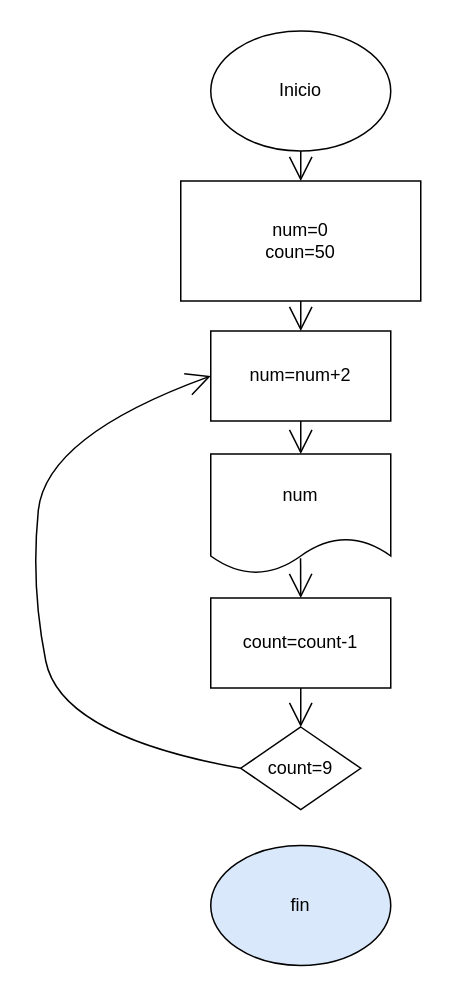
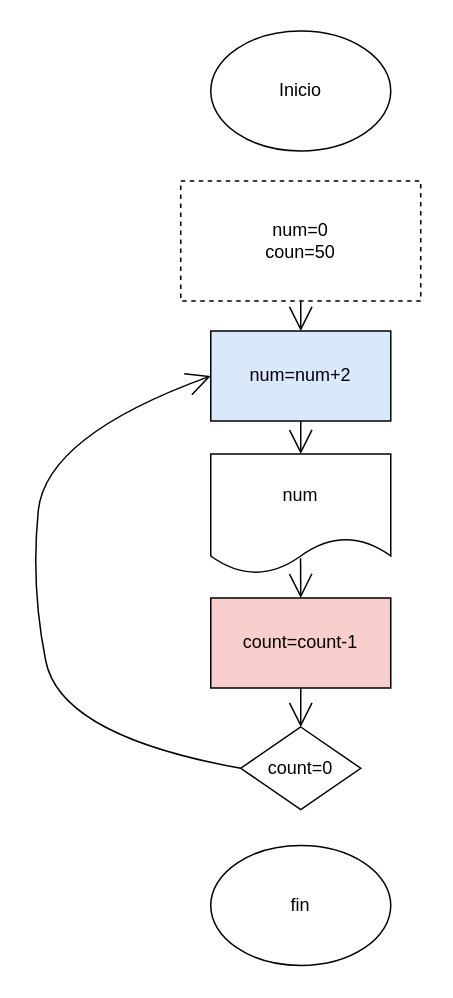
  <mxCell id="0" />
  <mxCell id="1" parent="0" />
  <mxCell id="2" value="Inicio" style="ellipse;whiteSpace=wrap;html=1;" parent="1" vertex="1"><mxGeometry x="140" y="20" width="120" height="80" as="geometry" /></mxCell>
- <mxCell id="3" value="num=0&lt;br&gt;coun=50" style="rounded=0;whiteSpace=wrap;html=1;hachureGap=4;" vertex="1" parent="1"><mxGeometry x="120" y="120" width="160" height="80" as="geometry" /></mxCell>
+ <mxCell id="3" value="num=0&lt;br&gt;coun=50" style="rounded=0;whiteSpace=wrap;html=1;hachureGap=4;dashed=1;" vertex="1" parent="1"><mxGeometry x="120" y="120" width="160" height="80" as="geometry" /></mxCell>
  <mxCell id="4" value="num" style="shape=document;whiteSpace=wrap;html=1;boundedLbl=1;hachureGap=4;" vertex="1" parent="1"><mxGeometry x="140" y="302" width="120" height="80" as="geometry" /></mxCell>
- <mxCell id="5" value="count=count-1" style="rounded=0;whiteSpace=wrap;html=1;hachureGap=4;" vertex="1" parent="1"><mxGeometry x="140" y="398" width="120" height="60" as="geometry" /></mxCell>
- <mxCell id="6" value="count=9" style="rhombus;whiteSpace=wrap;html=1;hachureGap=4;" vertex="1" parent="1"><mxGeometry x="160" y="484" width="80" height="55" as="geometry" /></mxCell>
- <mxCell id="7" value="num=num+2" style="rounded=0;whiteSpace=wrap;html=1;hachureGap=4;" vertex="1" parent="1"><mxGeometry x="140" y="220" width="120" height="60" as="geometry" /></mxCell>
+ <mxCell id="5" value="count=count-1" style="rounded=0;whiteSpace=wrap;html=1;hachureGap=4;fillColor=#f8cecc;" vertex="1" parent="1"><mxGeometry x="140" y="398" width="120" height="60" as="geometry" /></mxCell>
+ <mxCell id="6" value="count=0" style="rhombus;whiteSpace=wrap;html=1;hachureGap=4;" vertex="1" parent="1"><mxGeometry x="160" y="484" width="80" height="55" as="geometry" /></mxCell>
+ <mxCell id="7" value="num=num+2" style="rounded=0;whiteSpace=wrap;html=1;hachureGap=4;fillColor=#dae8fc;" vertex="1" parent="1"><mxGeometry x="140" y="220" width="120" height="60" as="geometry" /></mxCell>
  <mxCell id="8" value="" style="edgeStyle=none;orthogonalLoop=1;jettySize=auto;html=1;rounded=0;endArrow=open;startSize=14;endSize=14;sourcePerimeterSpacing=8;targetPerimeterSpacing=8;curved=1;exitX=0.5;exitY=1;exitDx=0;exitDy=0;entryX=0.5;entryY=0;entryDx=0;entryDy=0;" edge="1" parent="1" source="3" target="7"><mxGeometry width="120" relative="1" as="geometry"><mxPoint x="-50" y="350" as="sourcePoint" /><mxPoint x="70" y="350" as="targetPoint" /><Array as="points" /></mxGeometry></mxCell>
- <mxCell id="9" value="" style="edgeStyle=none;orthogonalLoop=1;jettySize=auto;html=1;rounded=0;endArrow=open;startSize=14;endSize=14;sourcePerimeterSpacing=8;targetPerimeterSpacing=8;curved=1;exitX=0.5;exitY=1;exitDx=0;exitDy=0;entryX=0.5;entryY=0;entryDx=0;entryDy=0;" edge="1" parent="1" source="2" target="3"><mxGeometry width="120" relative="1" as="geometry"><mxPoint x="-50" y="350" as="sourcePoint" /><mxPoint x="70" y="350" as="targetPoint" /><Array as="points" /></mxGeometry></mxCell>
  <mxCell id="10" value="" style="edgeStyle=none;orthogonalLoop=1;jettySize=auto;html=1;rounded=0;endArrow=open;startSize=14;endSize=14;sourcePerimeterSpacing=8;targetPerimeterSpacing=8;curved=1;exitX=0.5;exitY=1;exitDx=0;exitDy=0;entryX=0.5;entryY=0;entryDx=0;entryDy=0;" edge="1" parent="1" source="7" target="4"><mxGeometry width="120" relative="1" as="geometry"><mxPoint x="-50" y="350" as="sourcePoint" /><mxPoint x="70" y="350" as="targetPoint" /><Array as="points" /></mxGeometry></mxCell>
  <mxCell id="11" value="" style="edgeStyle=none;orthogonalLoop=1;jettySize=auto;html=1;rounded=0;endArrow=open;startSize=14;endSize=14;sourcePerimeterSpacing=8;targetPerimeterSpacing=8;curved=1;exitX=0.499;exitY=0.868;exitDx=0;exitDy=0;exitPerimeter=0;entryX=0.5;entryY=0;entryDx=0;entryDy=0;" edge="1" parent="1" source="4" target="5"><mxGeometry width="120" relative="1" as="geometry"><mxPoint x="-50" y="350" as="sourcePoint" /><mxPoint x="70" y="350" as="targetPoint" /><Array as="points" /></mxGeometry></mxCell>
  <mxCell id="12" value="" style="edgeStyle=none;orthogonalLoop=1;jettySize=auto;html=1;rounded=0;endArrow=open;startSize=14;endSize=14;sourcePerimeterSpacing=8;targetPerimeterSpacing=8;curved=1;exitX=0.5;exitY=1;exitDx=0;exitDy=0;entryX=0.5;entryY=0;entryDx=0;entryDy=0;" edge="1" parent="1" source="5" target="6"><mxGeometry width="120" relative="1" as="geometry"><mxPoint x="-50" y="350" as="sourcePoint" /><mxPoint x="70" y="350" as="targetPoint" /><Array as="points" /></mxGeometry></mxCell>
  <mxCell id="13" value="" style="edgeStyle=none;orthogonalLoop=1;jettySize=auto;html=1;rounded=0;endArrow=open;startSize=14;endSize=14;sourcePerimeterSpacing=8;targetPerimeterSpacing=8;curved=1;exitX=0;exitY=0.5;exitDx=0;exitDy=0;entryX=0;entryY=0.5;entryDx=0;entryDy=0;" edge="1" parent="1" source="6" target="7"><mxGeometry width="120" relative="1" as="geometry"><mxPoint x="-50" y="350" as="sourcePoint" /><mxPoint x="70" y="350" as="targetPoint" /><Array as="points"><mxPoint x="40" y="490" /><mxPoint x="20" y="390" /><mxPoint x="30" y="290" /></Array></mxGeometry></mxCell>
- <mxCell id="14" value="fin" style="ellipse;whiteSpace=wrap;html=1;hachureGap=4;fillColor=#dae8fc;" vertex="1" parent="1"><mxGeometry x="140" y="563" width="120" height="80" as="geometry" /></mxCell>
+ <mxCell id="14" value="fin" style="ellipse;whiteSpace=wrap;html=1;hachureGap=4;" vertex="1" parent="1"><mxGeometry x="140" y="563" width="120" height="80" as="geometry" /></mxCell>
